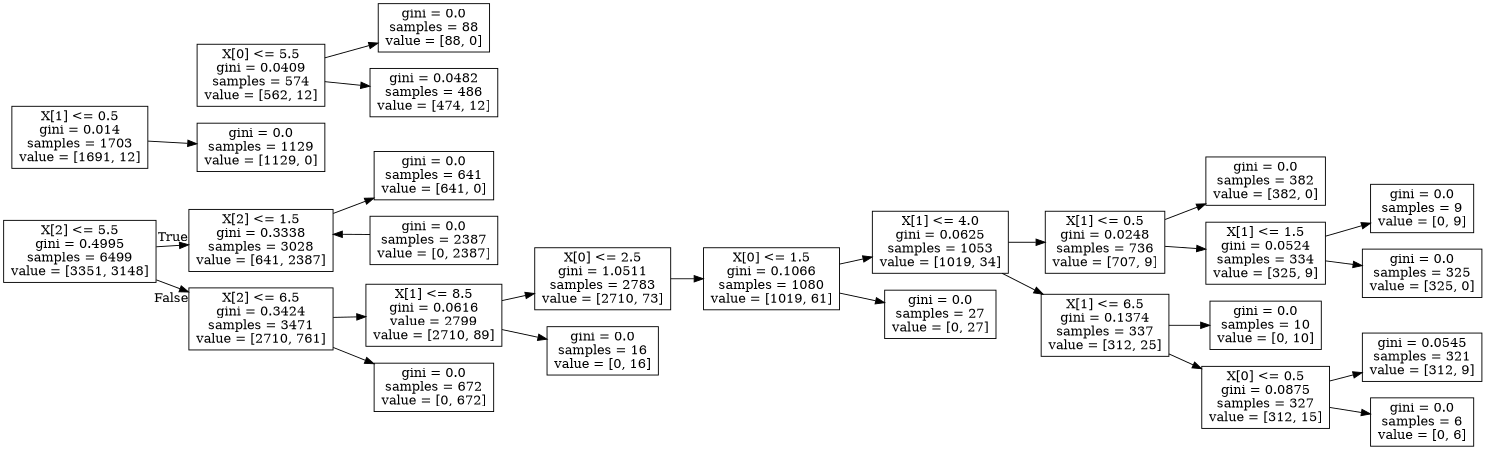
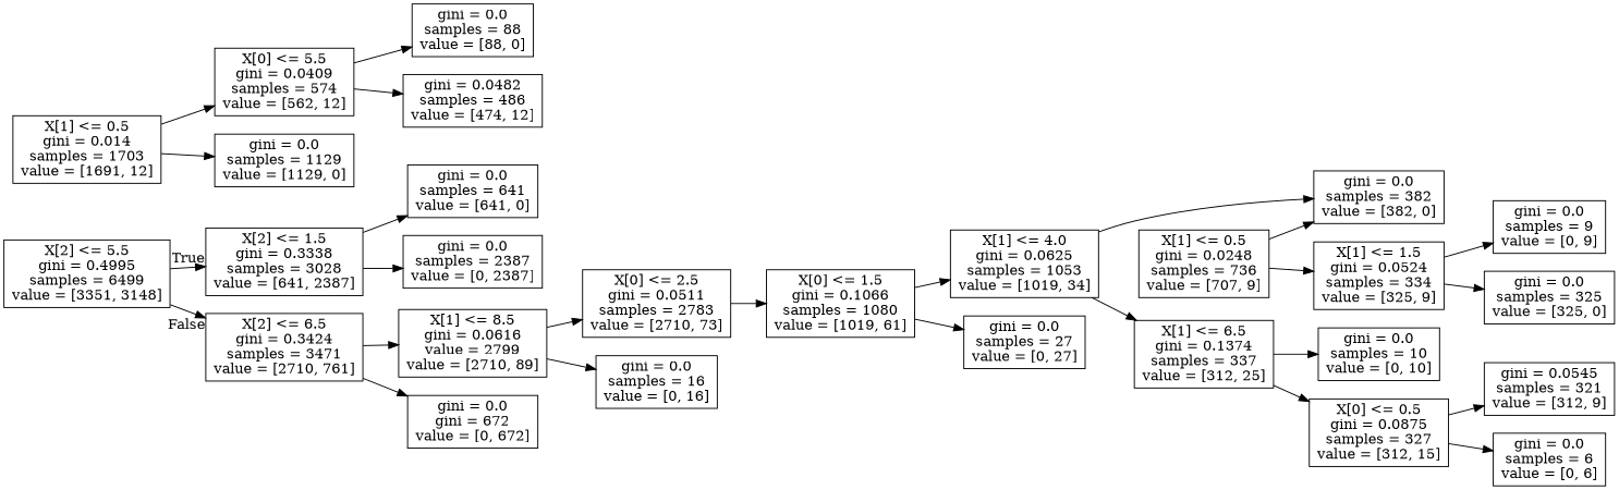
  digraph {
    rankdir=LR
    node [shape=box]
    n1 [label="X[2] <= 5.5\ngini = 0.4995\nsamples = 6499\nvalue = [3351, 3148]"]
    n2 [label="X[2] <= 1.5\ngini = 0.3338\nsamples = 3028\nvalue = [641, 2387]"]
    n3 [label="X[2] <= 6.5\ngini = 0.3424\nsamples = 3471\nvalue = [2710, 761]"]
    n4 [label="gini = 0.0\nsamples = 641\nvalue = [641, 0]"]
    n5 [label="gini = 0.0\nsamples = 2387\nvalue = [0, 2387]"]
    n6 [label="X[1] <= 8.5\ngini = 0.0616\nvalue = 2799\nvalue = [2710, 89]"]
-   n7 [label="gini = 0.0\nsamples = 672\nvalue = [0, 672]"]
-   n8 [label="X[0] <= 2.5\ngini = 1.0511\nsamples = 2783\nvalue = [2710, 73]"]
+   n7 [label="gini = 0.0\ngini = 672\nvalue = [0, 672]"]
+   n8 [label="X[0] <= 2.5\ngini = 0.0511\nsamples = 2783\nvalue = [2710, 73]"]
    n9 [label="gini = 0.0\nsamples = 16\nvalue = [0, 16]"]
    n10 [label="X[0] <= 1.5\ngini = 0.1066\nsamples = 1080\nvalue = [1019, 61]"]
    n11 [label="X[1] <= 4.0\ngini = 0.0625\nsamples = 1053\nvalue = [1019, 34]"]
    n12 [label="gini = 0.0\nsamples = 27\nvalue = [0, 27]"]
    n13 [label="X[1] <= 0.5\ngini = 0.014\nsamples = 1703\nvalue = [1691, 12]"]
    n14 [label="X[0] <= 5.5\ngini = 0.0409\nsamples = 574\nvalue = [562, 12]"]
    n15 [label="gini = 0.0\nsamples = 1129\nvalue = [1129, 0]"]
    n16 [label="X[1] <= 0.5\ngini = 0.0248\nsamples = 736\nvalue = [707, 9]"]
    n17 [label="X[1] <= 6.5\ngini = 0.1374\nsamples = 337\nvalue = [312, 25]"]
    n18 [label="gini = 0.0\nsamples = 382\nvalue = [382, 0]"]
    n19 [label="X[1] <= 1.5\ngini = 0.0524\nsamples = 334\nvalue = [325, 9]"]
    n20 [label="gini = 0.0\nsamples = 10\nvalue = [0, 10]"]
    n21 [label="X[0] <= 0.5\ngini = 0.0875\nsamples = 327\nvalue = [312, 15]"]
    n22 [label="gini = 0.0\nsamples = 9\nvalue = [0, 9]"]
    n23 [label="gini = 0.0\nsamples = 325\nvalue = [325, 0]"]
    n24 [label="gini = 0.0545\nsamples = 321\nvalue = [312, 9]"]
    n25 [label="gini = 0.0\nsamples = 6\nvalue = [0, 6]"]
    n26 [label="gini = 0.0\nsamples = 88\nvalue = [88, 0]"]
    n27 [label="gini = 0.0482\nsamples = 486\nvalue = [474, 12]"]
    n1 -> n2 [headlabel=True labelangle=45 labeldistance=2.5]
    n1 -> n3 [headlabel=False labelangle=-45 labeldistance=2.5]
    n2 -> n4
-   n5 -> n2
+   n2 -> n5
    n3 -> n6
    n3 -> n7
    n6 -> n8
    n6 -> n9
    n8 -> n10
    n10 -> n11
    n10 -> n12
-   n11 -> n16
+   n11 -> n18
    n11 -> n17
+   n13 -> n14
    n13 -> n15
    n14 -> n26
    n14 -> n27
    n16 -> n18
    n16 -> n19
    n17 -> n20
    n17 -> n21
    n19 -> n22
    n19 -> n23
    n21 -> n24
    n21 -> n25
  }
